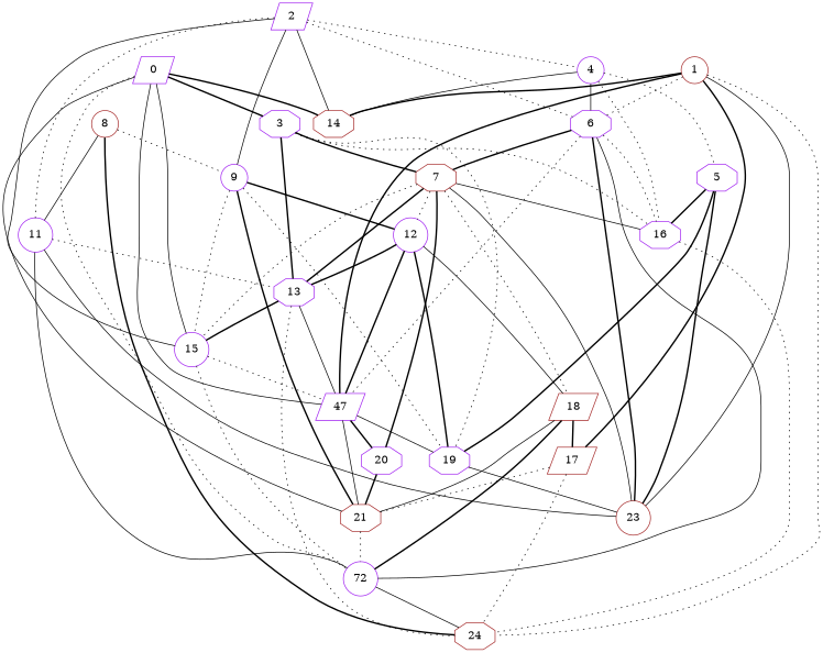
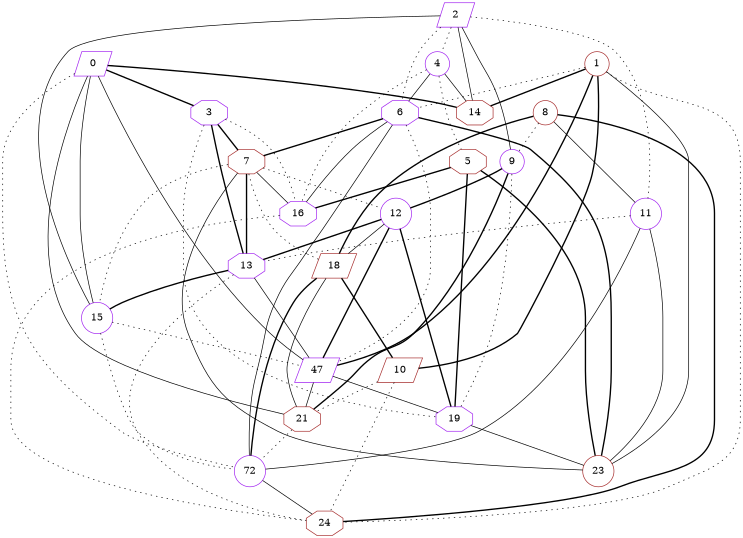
  strict graph {
    node [color=purple shape=octagon]
    edge [is_available=True prob=1.0 style=bold]
    0 [shape=parallelogram]
    3
    14 [color=brown]
    15 [shape=circle]
    n5 [label=47 shape=parallelogram]
    21 [color=brown]
    n7 [label=72 shape=circle]
    7 [color=brown]
    16
    19
    13
-   20
    24 [color=brown]
    1 [color=brown shape=circle]
    6
-   10 [color=brown shape=parallelogram label=17]
+   10 [color=brown shape=parallelogram]
    23 [color=brown shape=circle]
    2 [shape=parallelogram]
    4 [shape=circle]
    9 [shape=circle]
    11 [shape=circle]
-   5
+   5 [color=brown]
    12 [shape=circle]
    18 [color=brown shape=parallelogram]
    8 [color=brown shape=circle]
    0 -- 3 [prob=0.546410516011]
    0 -- 14 [prob=0.621468961933]
    0 -- 15 [style=solid]
    0 -- n5 [style=solid]
    0 -- 21 [prob=0.896925067222 style=solid]
    0 -- n7 [prob=0.352580633675 style=dotted]
    3 -- 7
    3 -- 16 [prob=0.781649628362 style=dotted]
    3 -- 19 [prob=0.97501555942 style=dotted]
    3 -- 13 [prob=0.314027764982]
    15 -- n5 [prob=0.906947155851 style=dotted]
    15 -- n7 [prob=0.888449961453 style=dotted]
    n5 -- 21 [prob=0.805280500137 style=solid]
    n5 -- 19 [prob=0.528175775728 style=solid]
-   n5 -- 20 [prob=0.266464738395]
    21 -- n7 [prob=0.29989894395 style=dotted]
    n7 -- 24 [prob=0.0450283052012 style=solid]
    7 -- 15 [prob=0.373507340739 style=dotted]
    7 -- 16 [prob=0.0881161901676 style=solid]
    7 -- 13 [prob=0.925747906343]
-   7 -- 20 [prob=0.914721073024]
    7 -- 23 [prob=0.747296578868 style=solid]
    7 -- 12 [prob=0.883671908857 style=dotted]
    7 -- 18 [style=dotted]
    16 -- 24 [prob=0.214456249607 style=dotted]
    19 -- 23 [prob=0.421861449558 style=solid]
    13 -- 15
    13 -- n5 [prob=0.288143293671 style=solid]
    13 -- 24 [prob=0.445149825153 style=dotted]
-   20 -- 21 [prob=0.731867349041]
    1 -- 14 [prob=0.531202900739]
    1 -- n5 [prob=0.413242435104]
    1 -- 24 [prob=0.107530955179 style=dotted]
    1 -- 6 [style=dotted]
    1 -- 10 [prob=0.604770003265]
    1 -- 23 [prob=0.382856748998 style=solid]
    6 -- n5 [prob=0.193872454572 style=dotted]
    6 -- n7 [prob=0.707989837802 style=solid]
    6 -- 7 [prob=0.0987320893366]
-   6 -- 16 [prob=0.212045682845 style=dotted]
+   6 -- 16 [prob=0.212045682845 style=solid]
    6 -- 23
    10 -- 21 [style=dotted]
    10 -- 24 [prob=0.907490358342 style=dotted]
    2 -- 14 [style=solid]
    2 -- 15 [prob=0.257766349991 style=solid]
    2 -- 6 [style=dotted]
    2 -- 4 [prob=0.514697835773 style=dotted]
    2 -- 9 [prob=0.304933973226 style=solid]
    2 -- 11 [prob=0.811891936149 style=dotted]
    4 -- 14 [prob=0.453411666748 style=solid]
    4 -- 16 [prob=0.288506773576 style=dotted]
    4 -- 6 [prob=0.255599084112 style=solid]
    4 -- 5 [prob=0.429591916521 style=dotted]
-   9 -- 15 [style=dotted]
    9 -- 21
    9 -- 19 [prob=0.688570232962 style=dotted]
    9 -- 12 [prob=0.710948679724]
    11 -- n7 [prob=0.973377696812 style=solid]
    11 -- 13 [prob=0.801679855473 style=dotted]
    11 -- 23 [prob=0.126758561265 style=solid]
    5 -- 16 [prob=0.359334908227]
    5 -- 19
    5 -- 23 [prob=0.694572803365]
    12 -- n5 [prob=0.939073060861]
    12 -- 19 [prob=0.839960274482]
    12 -- 13 [prob=0.295161827681]
    12 -- 18 [style=solid]
    18 -- 21 [style=solid]
    18 -- n7 [prob=0.737307803559]
    18 -- 10
    8 -- 24 [prob=0.452633814567]
    8 -- 9 [prob=0.884307081799 style=dotted]
    8 -- 11 [prob=0.372083731453 style=solid]
+   8 -- 18 [prob=0.0203160501068]
  }
